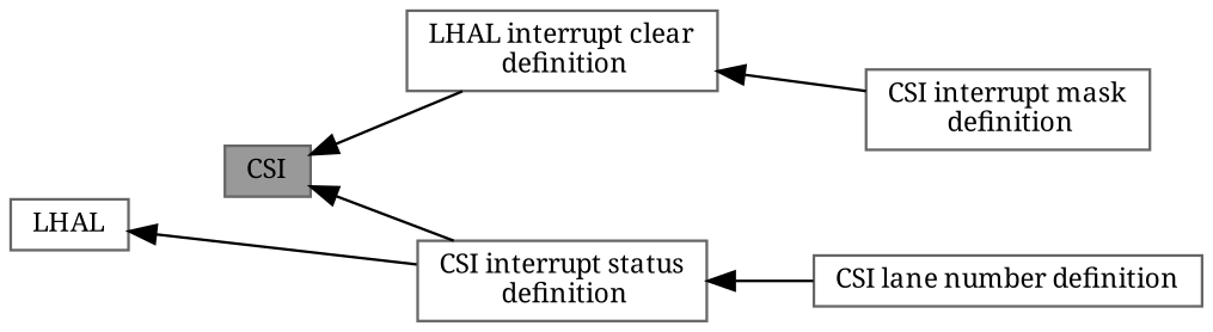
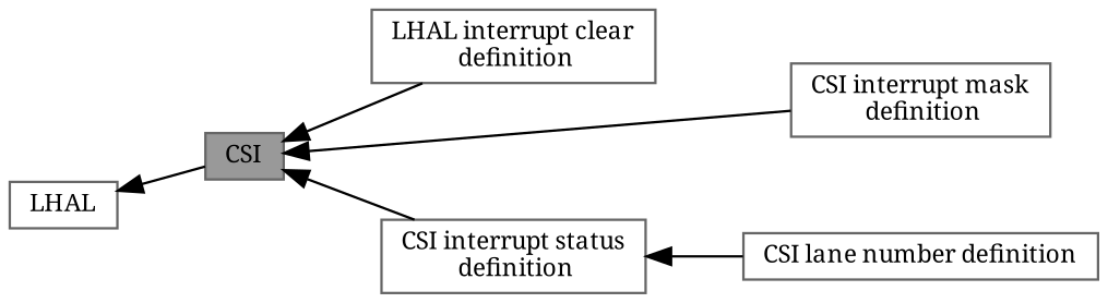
  digraph {
    fontname="Noto Serif"
    rankdir=LR
    node [color=grey40 fillcolor=white fontname="Noto Serif" fontsize=10 shape=box style=filled]
    edge [dir=back fontname="Noto Serif" fontsize=10 labelfontname=Helvetica labelfontsize=10 shape=plaintext style=solid]
    n1 [color=gray40 fillcolor=grey60 fontcolor=black height=0.2 label=CSI width=0.4]
    n2 [height=0.2 label="LHAL interrupt clear\l definition" width=0.4]
    n3 [height=0.2 label="CSI interrupt mask\l definition" width=0.4]
    n4 [height=0.2 label="CSI interrupt status\l definition" width=0.4]
    n5 [height=0.2 label="CSI lane number definition" width=0.4]
    n6 [height=0.2 label=LHAL width=0.4]
    n1 -> n2
-   n2 -> n3
+   n1 -> n3
    n1 -> n4
    n4 -> n5
-   n6 -> n4
+   n6 -> n1
  }
